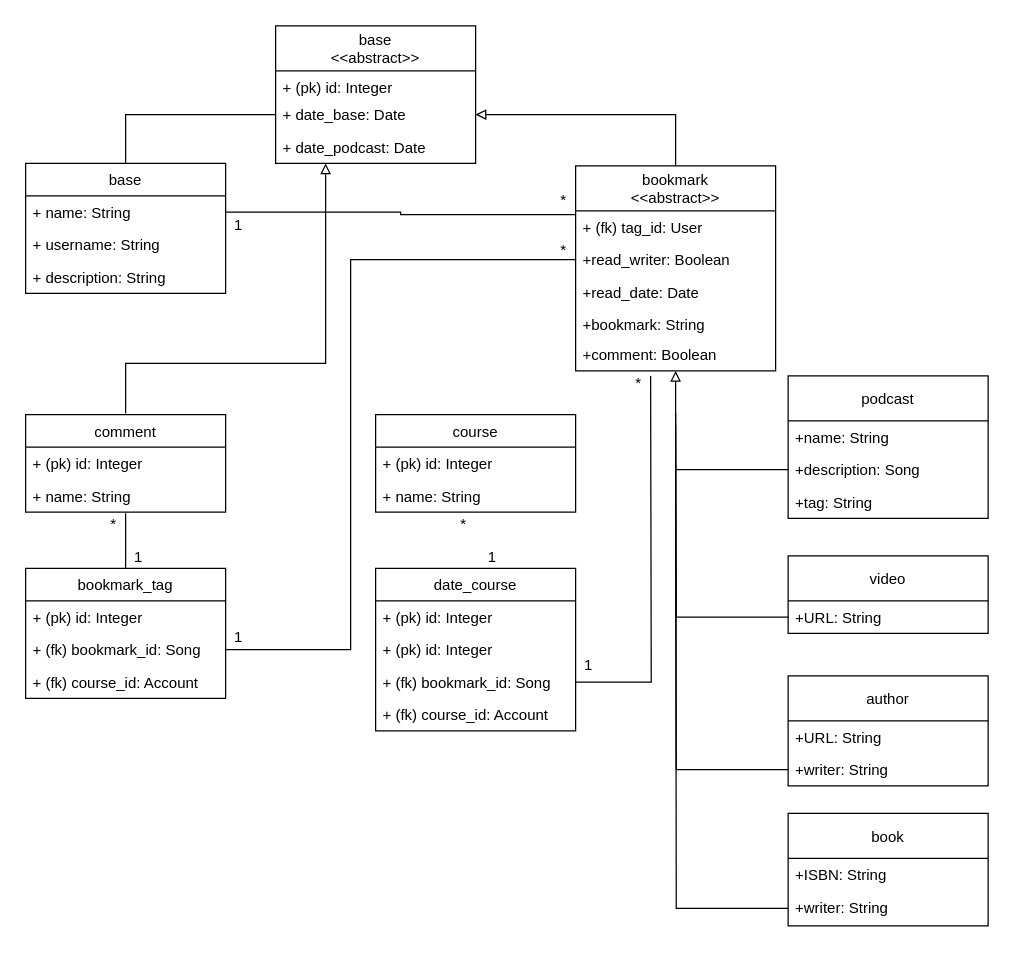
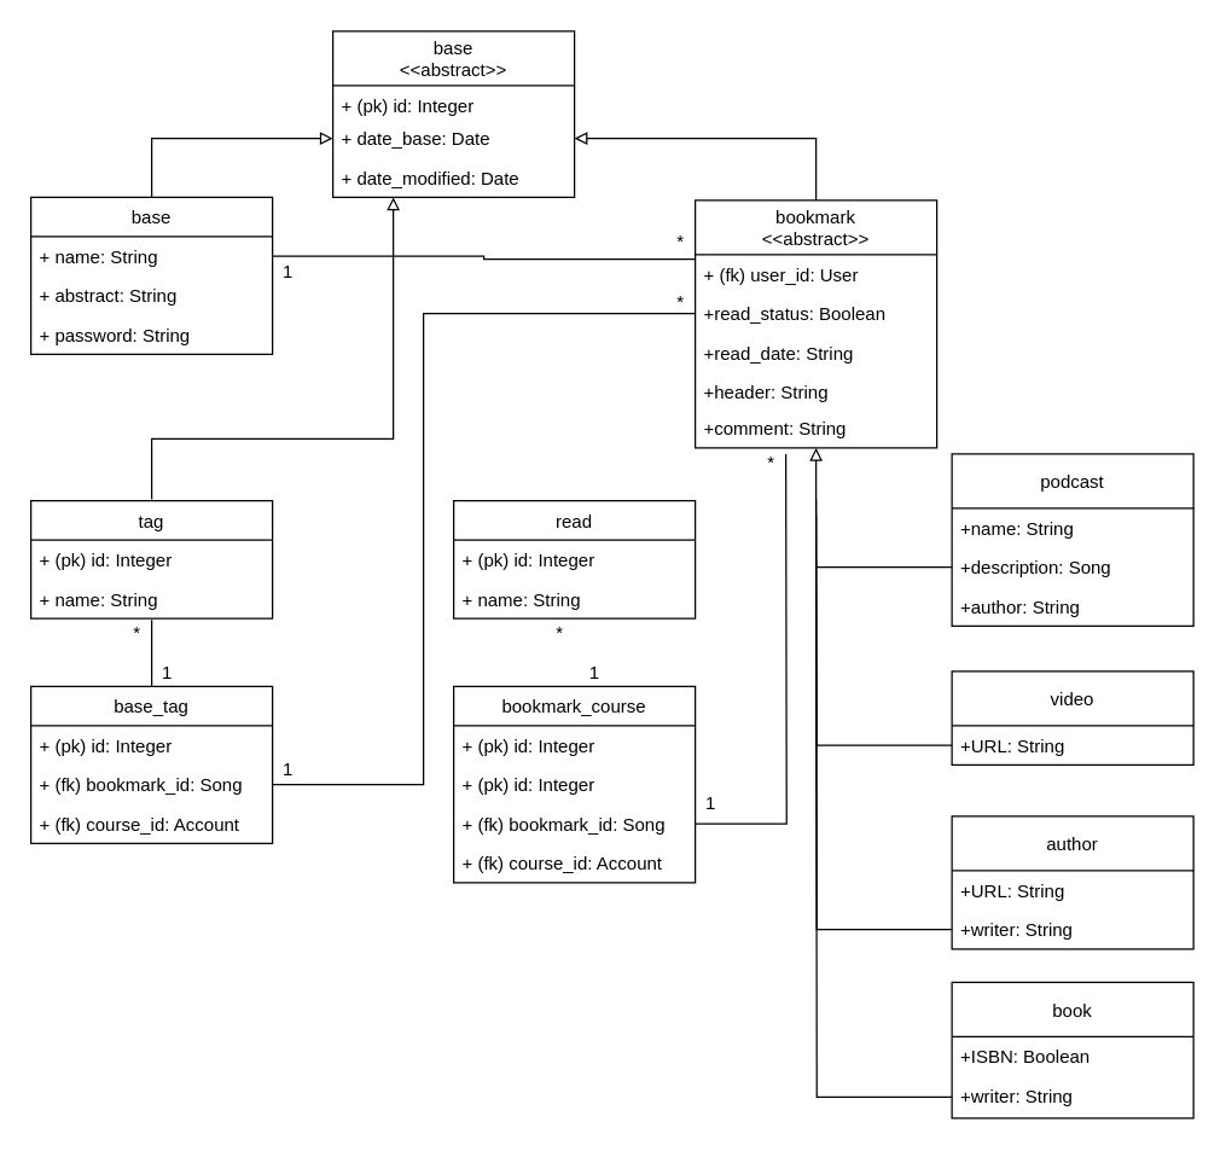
  <mxCell id="0" />
  <mxCell id="1" parent="0" />
- <mxCell id="2" style="edgeStyle=orthogonalEdgeStyle;rounded=0;orthogonalLoop=1;jettySize=auto;html=1;entryX=0;entryY=0.5;entryDx=0;entryDy=0;endArrow=none;endFill=0;" edge="1" parent="1" source="3" target="9"><mxGeometry relative="1" as="geometry" /></mxCell>
+ <mxCell id="2" style="edgeStyle=orthogonalEdgeStyle;rounded=0;orthogonalLoop=1;jettySize=auto;html=1;entryX=0;entryY=0.5;entryDx=0;entryDy=0;endArrow=block;endFill=0;" edge="1" parent="1" source="3" target="9"><mxGeometry relative="1" as="geometry" /></mxCell>
  <mxCell id="3" value="base" style="swimlane;fontStyle=0;childLayout=stackLayout;horizontal=1;startSize=26;fillColor=none;horizontalStack=0;resizeParent=1;resizeParentMax=0;resizeLast=0;collapsible=1;marginBottom=0;" parent="1" vertex="1"><mxGeometry x="20" y="130" width="160" height="104" as="geometry"><mxRectangle x="270" y="35" width="70" height="26" as="alternateBounds" /></mxGeometry></mxCell>
  <mxCell id="4" value="+ name: String" style="text;strokeColor=none;fillColor=none;align=left;verticalAlign=top;spacingLeft=4;spacingRight=4;overflow=hidden;rotatable=0;points=[[0,0.5],[1,0.5]];portConstraint=eastwest;" parent="3" vertex="1"><mxGeometry y="26" width="160" height="26" as="geometry" /></mxCell>
- <mxCell id="5" value="+ username: String" style="text;strokeColor=none;fillColor=none;align=left;verticalAlign=top;spacingLeft=4;spacingRight=4;overflow=hidden;rotatable=0;points=[[0,0.5],[1,0.5]];portConstraint=eastwest;" parent="3" vertex="1"><mxGeometry y="52" width="160" height="26" as="geometry" /></mxCell>
- <mxCell id="6" value="+ description: String" style="text;strokeColor=none;fillColor=none;align=left;verticalAlign=top;spacingLeft=4;spacingRight=4;overflow=hidden;rotatable=0;points=[[0,0.5],[1,0.5]];portConstraint=eastwest;" parent="3" vertex="1"><mxGeometry y="78" width="160" height="26" as="geometry" /></mxCell>
+ <mxCell id="5" value="+ abstract: String" style="text;strokeColor=none;fillColor=none;align=left;verticalAlign=top;spacingLeft=4;spacingRight=4;overflow=hidden;rotatable=0;points=[[0,0.5],[1,0.5]];portConstraint=eastwest;" parent="3" vertex="1"><mxGeometry y="52" width="160" height="26" as="geometry" /></mxCell>
+ <mxCell id="6" value="+ password: String" style="text;strokeColor=none;fillColor=none;align=left;verticalAlign=top;spacingLeft=4;spacingRight=4;overflow=hidden;rotatable=0;points=[[0,0.5],[1,0.5]];portConstraint=eastwest;" parent="3" vertex="1"><mxGeometry y="78" width="160" height="26" as="geometry" /></mxCell>
  <mxCell id="7" value="base&#10;&lt;&lt;abstract&gt;&gt;" style="swimlane;fontStyle=0;childLayout=stackLayout;horizontal=1;startSize=36;fillColor=none;horizontalStack=0;resizeParent=1;resizeParentMax=0;resizeLast=0;collapsible=1;marginBottom=0;" parent="1" vertex="1"><mxGeometry x="220" y="20" width="160" height="110" as="geometry"><mxRectangle x="270" y="35" width="70" height="26" as="alternateBounds" /></mxGeometry></mxCell>
  <mxCell id="8" value="+ (pk) id: Integer&#10;" style="text;strokeColor=none;fillColor=none;align=left;verticalAlign=top;spacingLeft=4;spacingRight=4;overflow=hidden;rotatable=0;points=[[0,0.5],[1,0.5]];portConstraint=eastwest;" parent="7" vertex="1"><mxGeometry y="36" width="160" height="22" as="geometry" /></mxCell>
  <mxCell id="9" value="+ date_base: Date" style="text;strokeColor=none;fillColor=none;align=left;verticalAlign=top;spacingLeft=4;spacingRight=4;overflow=hidden;rotatable=0;points=[[0,0.5],[1,0.5]];portConstraint=eastwest;" parent="7" vertex="1"><mxGeometry y="58" width="160" height="26" as="geometry" /></mxCell>
- <mxCell id="10" value="+ date_podcast: Date" style="text;strokeColor=none;fillColor=none;align=left;verticalAlign=top;spacingLeft=4;spacingRight=4;overflow=hidden;rotatable=0;points=[[0,0.5],[1,0.5]];portConstraint=eastwest;" parent="7" vertex="1"><mxGeometry y="84" width="160" height="26" as="geometry" /></mxCell>
+ <mxCell id="10" value="+ date_modified: Date" style="text;strokeColor=none;fillColor=none;align=left;verticalAlign=top;spacingLeft=4;spacingRight=4;overflow=hidden;rotatable=0;points=[[0,0.5],[1,0.5]];portConstraint=eastwest;" parent="7" vertex="1"><mxGeometry y="84" width="160" height="26" as="geometry" /></mxCell>
  <mxCell id="11" style="edgeStyle=orthogonalEdgeStyle;rounded=0;orthogonalLoop=1;jettySize=auto;html=1;entryX=1;entryY=0.5;entryDx=0;entryDy=0;endArrow=block;endFill=0;" edge="1" parent="1" source="12" target="9"><mxGeometry relative="1" as="geometry" /></mxCell>
  <mxCell id="12" value="bookmark&#10;&lt;&lt;abstract&gt;&gt;" style="swimlane;fontStyle=0;childLayout=stackLayout;horizontal=1;startSize=36;fillColor=none;horizontalStack=0;resizeParent=1;resizeParentMax=0;resizeLast=0;collapsible=1;marginBottom=0;" vertex="1" parent="1"><mxGeometry x="460" y="132" width="160" height="164" as="geometry"><mxRectangle x="270" y="35" width="70" height="26" as="alternateBounds" /></mxGeometry></mxCell>
- <mxCell id="13" value="+ (fk) tag_id: User" style="text;strokeColor=none;fillColor=none;align=left;verticalAlign=top;spacingLeft=4;spacingRight=4;overflow=hidden;rotatable=0;points=[[0,0.5],[1,0.5]];portConstraint=eastwest;" vertex="1" parent="12"><mxGeometry y="36" width="160" height="26" as="geometry" /></mxCell>
- <mxCell id="14" value="+read_writer: Boolean" style="text;strokeColor=none;fillColor=none;align=left;verticalAlign=top;spacingLeft=4;spacingRight=4;overflow=hidden;rotatable=0;points=[[0,0.5],[1,0.5]];portConstraint=eastwest;" vertex="1" parent="12"><mxGeometry y="62" width="160" height="26" as="geometry" /></mxCell>
- <mxCell id="15" value="+read_date: Date" style="text;strokeColor=none;fillColor=none;align=left;verticalAlign=top;spacingLeft=4;spacingRight=4;overflow=hidden;rotatable=0;points=[[0,0.5],[1,0.5]];portConstraint=eastwest;" vertex="1" parent="12"><mxGeometry y="88" width="160" height="26" as="geometry" /></mxCell>
- <mxCell id="16" value="+bookmark: String" style="text;strokeColor=none;fillColor=none;align=left;verticalAlign=top;spacingLeft=4;spacingRight=4;overflow=hidden;rotatable=0;points=[[0,0.5],[1,0.5]];portConstraint=eastwest;" vertex="1" parent="12"><mxGeometry y="114" width="160" height="24" as="geometry" /></mxCell>
- <mxCell id="17" value="+comment: Boolean" style="text;strokeColor=none;fillColor=none;align=left;verticalAlign=top;spacingLeft=4;spacingRight=4;overflow=hidden;rotatable=0;points=[[0,0.5],[1,0.5]];portConstraint=eastwest;" vertex="1" parent="12"><mxGeometry y="138" width="160" height="26" as="geometry" /></mxCell>
- <mxCell id="18" value="date_course" style="swimlane;fontStyle=0;childLayout=stackLayout;horizontal=1;startSize=26;fillColor=none;horizontalStack=0;resizeParent=1;resizeParentMax=0;resizeLast=0;collapsible=1;marginBottom=0;" vertex="1" parent="1"><mxGeometry x="300" y="454" width="160" height="130" as="geometry"><mxRectangle x="270" y="35" width="70" height="26" as="alternateBounds" /></mxGeometry></mxCell>
+ <mxCell id="13" value="+ (fk) user_id: User" style="text;strokeColor=none;fillColor=none;align=left;verticalAlign=top;spacingLeft=4;spacingRight=4;overflow=hidden;rotatable=0;points=[[0,0.5],[1,0.5]];portConstraint=eastwest;" vertex="1" parent="12"><mxGeometry y="36" width="160" height="26" as="geometry" /></mxCell>
+ <mxCell id="14" value="+read_status: Boolean" style="text;strokeColor=none;fillColor=none;align=left;verticalAlign=top;spacingLeft=4;spacingRight=4;overflow=hidden;rotatable=0;points=[[0,0.5],[1,0.5]];portConstraint=eastwest;" vertex="1" parent="12"><mxGeometry y="62" width="160" height="26" as="geometry" /></mxCell>
+ <mxCell id="15" value="+read_date: String" style="text;strokeColor=none;fillColor=none;align=left;verticalAlign=top;spacingLeft=4;spacingRight=4;overflow=hidden;rotatable=0;points=[[0,0.5],[1,0.5]];portConstraint=eastwest;" vertex="1" parent="12"><mxGeometry y="88" width="160" height="26" as="geometry" /></mxCell>
+ <mxCell id="16" value="+header: String" style="text;strokeColor=none;fillColor=none;align=left;verticalAlign=top;spacingLeft=4;spacingRight=4;overflow=hidden;rotatable=0;points=[[0,0.5],[1,0.5]];portConstraint=eastwest;" vertex="1" parent="12"><mxGeometry y="114" width="160" height="24" as="geometry" /></mxCell>
+ <mxCell id="17" value="+comment: String" style="text;strokeColor=none;fillColor=none;align=left;verticalAlign=top;spacingLeft=4;spacingRight=4;overflow=hidden;rotatable=0;points=[[0,0.5],[1,0.5]];portConstraint=eastwest;" vertex="1" parent="12"><mxGeometry y="138" width="160" height="26" as="geometry" /></mxCell>
+ <mxCell id="18" value="bookmark_course" style="swimlane;fontStyle=0;childLayout=stackLayout;horizontal=1;startSize=26;fillColor=none;horizontalStack=0;resizeParent=1;resizeParentMax=0;resizeLast=0;collapsible=1;marginBottom=0;" vertex="1" parent="1"><mxGeometry x="300" y="454" width="160" height="130" as="geometry"><mxRectangle x="270" y="35" width="70" height="26" as="alternateBounds" /></mxGeometry></mxCell>
  <mxCell id="19" value="+ (pk) id: Integer&#10;" style="text;strokeColor=none;fillColor=none;align=left;verticalAlign=top;spacingLeft=4;spacingRight=4;overflow=hidden;rotatable=0;points=[[0,0.5],[1,0.5]];portConstraint=eastwest;" vertex="1" parent="18"><mxGeometry y="26" width="160" height="26" as="geometry" /></mxCell>
  <mxCell id="20" value="+ (pk) id: Integer&#10;" style="text;strokeColor=none;fillColor=none;align=left;verticalAlign=top;spacingLeft=4;spacingRight=4;overflow=hidden;rotatable=0;points=[[0,0.5],[1,0.5]];portConstraint=eastwest;" vertex="1" parent="18"><mxGeometry y="52" width="160" height="26" as="geometry" /></mxCell>
  <mxCell id="21" value="+ (fk) bookmark_id: Song" style="text;strokeColor=none;fillColor=none;align=left;verticalAlign=top;spacingLeft=4;spacingRight=4;overflow=hidden;rotatable=0;points=[[0,0.5],[1,0.5]];portConstraint=eastwest;" vertex="1" parent="18"><mxGeometry y="78" width="160" height="26" as="geometry" /></mxCell>
  <mxCell id="22" value="+ (fk) course_id: Account" style="text;strokeColor=none;fillColor=none;align=left;verticalAlign=top;spacingLeft=4;spacingRight=4;overflow=hidden;rotatable=0;points=[[0,0.5],[1,0.5]];portConstraint=eastwest;" vertex="1" parent="18"><mxGeometry y="104" width="160" height="26" as="geometry" /></mxCell>
- <mxCell id="23" value="course" style="swimlane;fontStyle=0;childLayout=stackLayout;horizontal=1;startSize=26;fillColor=none;horizontalStack=0;resizeParent=1;resizeParentMax=0;resizeLast=0;collapsible=1;marginBottom=0;" vertex="1" parent="1"><mxGeometry x="300" y="331" width="160" height="78" as="geometry"><mxRectangle x="270" y="35" width="70" height="26" as="alternateBounds" /></mxGeometry></mxCell>
+ <mxCell id="23" value="read" style="swimlane;fontStyle=0;childLayout=stackLayout;horizontal=1;startSize=26;fillColor=none;horizontalStack=0;resizeParent=1;resizeParentMax=0;resizeLast=0;collapsible=1;marginBottom=0;" vertex="1" parent="1"><mxGeometry x="300" y="331" width="160" height="78" as="geometry"><mxRectangle x="270" y="35" width="70" height="26" as="alternateBounds" /></mxGeometry></mxCell>
  <mxCell id="24" value="+ (pk) id: Integer&#10;" style="text;strokeColor=none;fillColor=none;align=left;verticalAlign=top;spacingLeft=4;spacingRight=4;overflow=hidden;rotatable=0;points=[[0,0.5],[1,0.5]];portConstraint=eastwest;" vertex="1" parent="23"><mxGeometry y="26" width="160" height="26" as="geometry" /></mxCell>
  <mxCell id="25" value="+ name: String" style="text;strokeColor=none;fillColor=none;align=left;verticalAlign=top;spacingLeft=4;spacingRight=4;overflow=hidden;rotatable=0;points=[[0,0.5],[1,0.5]];portConstraint=eastwest;" vertex="1" parent="23"><mxGeometry y="52" width="160" height="26" as="geometry" /></mxCell>
- <mxCell id="26" value="comment" style="swimlane;fontStyle=0;childLayout=stackLayout;horizontal=1;startSize=26;fillColor=none;horizontalStack=0;resizeParent=1;resizeParentMax=0;resizeLast=0;collapsible=1;marginBottom=0;" vertex="1" parent="1"><mxGeometry x="20" y="331" width="160" height="78" as="geometry"><mxRectangle x="270" y="35" width="70" height="26" as="alternateBounds" /></mxGeometry></mxCell>
+ <mxCell id="26" value="tag" style="swimlane;fontStyle=0;childLayout=stackLayout;horizontal=1;startSize=26;fillColor=none;horizontalStack=0;resizeParent=1;resizeParentMax=0;resizeLast=0;collapsible=1;marginBottom=0;" vertex="1" parent="1"><mxGeometry x="20" y="331" width="160" height="78" as="geometry"><mxRectangle x="270" y="35" width="70" height="26" as="alternateBounds" /></mxGeometry></mxCell>
  <mxCell id="27" value="+ (pk) id: Integer&#10;" style="text;strokeColor=none;fillColor=none;align=left;verticalAlign=top;spacingLeft=4;spacingRight=4;overflow=hidden;rotatable=0;points=[[0,0.5],[1,0.5]];portConstraint=eastwest;" vertex="1" parent="26"><mxGeometry y="26" width="160" height="26" as="geometry" /></mxCell>
  <mxCell id="28" value="+ name: String" style="text;strokeColor=none;fillColor=none;align=left;verticalAlign=top;spacingLeft=4;spacingRight=4;overflow=hidden;rotatable=0;points=[[0,0.5],[1,0.5]];portConstraint=eastwest;" vertex="1" parent="26"><mxGeometry y="52" width="160" height="26" as="geometry" /></mxCell>
  <mxCell id="29" style="edgeStyle=elbowEdgeStyle;rounded=0;orthogonalLoop=1;jettySize=auto;html=1;exitX=0.5;exitY=0;exitDx=0;exitDy=0;entryX=0.5;entryY=1.038;entryDx=0;entryDy=0;entryPerimeter=0;endArrow=none;endFill=0;" edge="1" parent="1" source="30" target="28"><mxGeometry relative="1" as="geometry" /></mxCell>
- <mxCell id="30" value="bookmark_tag" style="swimlane;fontStyle=0;childLayout=stackLayout;horizontal=1;startSize=26;fillColor=none;horizontalStack=0;resizeParent=1;resizeParentMax=0;resizeLast=0;collapsible=1;marginBottom=0;" vertex="1" parent="1"><mxGeometry x="20" y="454" width="160" height="104" as="geometry"><mxRectangle x="270" y="35" width="70" height="26" as="alternateBounds" /></mxGeometry></mxCell>
+ <mxCell id="30" value="base_tag" style="swimlane;fontStyle=0;childLayout=stackLayout;horizontal=1;startSize=26;fillColor=none;horizontalStack=0;resizeParent=1;resizeParentMax=0;resizeLast=0;collapsible=1;marginBottom=0;" vertex="1" parent="1"><mxGeometry x="20" y="454" width="160" height="104" as="geometry"><mxRectangle x="270" y="35" width="70" height="26" as="alternateBounds" /></mxGeometry></mxCell>
  <mxCell id="31" value="+ (pk) id: Integer&#10;" style="text;strokeColor=none;fillColor=none;align=left;verticalAlign=top;spacingLeft=4;spacingRight=4;overflow=hidden;rotatable=0;points=[[0,0.5],[1,0.5]];portConstraint=eastwest;" vertex="1" parent="30"><mxGeometry y="26" width="160" height="26" as="geometry" /></mxCell>
  <mxCell id="32" value="+ (fk) bookmark_id: Song" style="text;strokeColor=none;fillColor=none;align=left;verticalAlign=top;spacingLeft=4;spacingRight=4;overflow=hidden;rotatable=0;points=[[0,0.5],[1,0.5]];portConstraint=eastwest;" vertex="1" parent="30"><mxGeometry y="52" width="160" height="26" as="geometry" /></mxCell>
  <mxCell id="33" value="+ (fk) course_id: Account" style="text;strokeColor=none;fillColor=none;align=left;verticalAlign=top;spacingLeft=4;spacingRight=4;overflow=hidden;rotatable=0;points=[[0,0.5],[1,0.5]];portConstraint=eastwest;" vertex="1" parent="30"><mxGeometry y="78" width="160" height="26" as="geometry" /></mxCell>
  <mxCell id="34" style="edgeStyle=orthogonalEdgeStyle;rounded=0;orthogonalLoop=1;jettySize=auto;html=1;exitX=1;exitY=0.5;exitDx=0;exitDy=0;endArrow=block;endFill=0;" edge="1" parent="30" source="32" target="32"><mxGeometry relative="1" as="geometry" /></mxCell>
  <mxCell id="35" value="book" style="swimlane;fontStyle=0;childLayout=stackLayout;horizontal=1;startSize=36;fillColor=none;horizontalStack=0;resizeParent=1;resizeParentMax=0;resizeLast=0;collapsible=1;marginBottom=0;" vertex="1" parent="1"><mxGeometry x="630" y="650" width="160" height="90" as="geometry"><mxRectangle x="270" y="35" width="70" height="26" as="alternateBounds" /></mxGeometry></mxCell>
- <mxCell id="36" value="+ISBN: String" style="text;strokeColor=none;fillColor=none;align=left;verticalAlign=top;spacingLeft=4;spacingRight=4;overflow=hidden;rotatable=0;points=[[0,0.5],[1,0.5]];portConstraint=eastwest;" vertex="1" parent="35"><mxGeometry y="36" width="160" height="26" as="geometry" /></mxCell>
+ <mxCell id="36" value="+ISBN: Boolean" style="text;strokeColor=none;fillColor=none;align=left;verticalAlign=top;spacingLeft=4;spacingRight=4;overflow=hidden;rotatable=0;points=[[0,0.5],[1,0.5]];portConstraint=eastwest;" vertex="1" parent="35"><mxGeometry y="36" width="160" height="26" as="geometry" /></mxCell>
  <mxCell id="37" value="+writer: String" style="text;strokeColor=none;fillColor=none;align=left;verticalAlign=top;spacingLeft=4;spacingRight=4;overflow=hidden;rotatable=0;points=[[0,0.5],[1,0.5]];portConstraint=eastwest;" vertex="1" parent="35"><mxGeometry y="62" width="160" height="28" as="geometry" /></mxCell>
  <mxCell id="38" value="video" style="swimlane;fontStyle=0;childLayout=stackLayout;horizontal=1;startSize=36;fillColor=none;horizontalStack=0;resizeParent=1;resizeParentMax=0;resizeLast=0;collapsible=1;marginBottom=0;" vertex="1" parent="1"><mxGeometry x="630" y="444" width="160" height="62" as="geometry"><mxRectangle x="270" y="35" width="70" height="26" as="alternateBounds" /></mxGeometry></mxCell>
  <mxCell id="39" value="+URL: String" style="text;strokeColor=none;fillColor=none;align=left;verticalAlign=top;spacingLeft=4;spacingRight=4;overflow=hidden;rotatable=0;points=[[0,0.5],[1,0.5]];portConstraint=eastwest;" vertex="1" parent="38"><mxGeometry y="36" width="160" height="26" as="geometry" /></mxCell>
  <mxCell id="40" value="podcast" style="swimlane;fontStyle=0;childLayout=stackLayout;horizontal=1;startSize=36;fillColor=none;horizontalStack=0;resizeParent=1;resizeParentMax=0;resizeLast=0;collapsible=1;marginBottom=0;" vertex="1" parent="1"><mxGeometry x="630" y="300" width="160" height="114" as="geometry"><mxRectangle x="270" y="35" width="70" height="26" as="alternateBounds" /></mxGeometry></mxCell>
  <mxCell id="41" value="+name: String" style="text;strokeColor=none;fillColor=none;align=left;verticalAlign=top;spacingLeft=4;spacingRight=4;overflow=hidden;rotatable=0;points=[[0,0.5],[1,0.5]];portConstraint=eastwest;" vertex="1" parent="40"><mxGeometry y="36" width="160" height="26" as="geometry" /></mxCell>
  <mxCell id="42" value="+description: Song" style="text;strokeColor=none;fillColor=none;align=left;verticalAlign=top;spacingLeft=4;spacingRight=4;overflow=hidden;rotatable=0;points=[[0,0.5],[1,0.5]];portConstraint=eastwest;" vertex="1" parent="40"><mxGeometry y="62" width="160" height="26" as="geometry" /></mxCell>
- <mxCell id="43" value="+tag: String" style="text;strokeColor=none;fillColor=none;align=left;verticalAlign=top;spacingLeft=4;spacingRight=4;overflow=hidden;rotatable=0;points=[[0,0.5],[1,0.5]];portConstraint=eastwest;" vertex="1" parent="40"><mxGeometry y="88" width="160" height="26" as="geometry" /></mxCell>
+ <mxCell id="43" value="+author: String" style="text;strokeColor=none;fillColor=none;align=left;verticalAlign=top;spacingLeft=4;spacingRight=4;overflow=hidden;rotatable=0;points=[[0,0.5],[1,0.5]];portConstraint=eastwest;" vertex="1" parent="40"><mxGeometry y="88" width="160" height="26" as="geometry" /></mxCell>
  <mxCell id="44" value="author" style="swimlane;fontStyle=0;childLayout=stackLayout;horizontal=1;startSize=36;fillColor=none;horizontalStack=0;resizeParent=1;resizeParentMax=0;resizeLast=0;collapsible=1;marginBottom=0;" vertex="1" parent="1"><mxGeometry x="630" y="540" width="160" height="88" as="geometry"><mxRectangle x="270" y="35" width="70" height="26" as="alternateBounds" /></mxGeometry></mxCell>
  <mxCell id="45" value="+URL: String" style="text;strokeColor=none;fillColor=none;align=left;verticalAlign=top;spacingLeft=4;spacingRight=4;overflow=hidden;rotatable=0;points=[[0,0.5],[1,0.5]];portConstraint=eastwest;" vertex="1" parent="44"><mxGeometry y="36" width="160" height="26" as="geometry" /></mxCell>
  <mxCell id="46" value="+writer: String" style="text;strokeColor=none;fillColor=none;align=left;verticalAlign=top;spacingLeft=4;spacingRight=4;overflow=hidden;rotatable=0;points=[[0,0.5],[1,0.5]];portConstraint=eastwest;" vertex="1" parent="44"><mxGeometry y="62" width="160" height="26" as="geometry" /></mxCell>
  <mxCell id="47" style="edgeStyle=orthogonalEdgeStyle;rounded=0;orthogonalLoop=1;jettySize=auto;html=1;endArrow=block;endFill=0;" edge="1" parent="1"><mxGeometry relative="1" as="geometry"><mxPoint x="100" y="330" as="sourcePoint" /><mxPoint x="260" y="130" as="targetPoint" /><Array as="points"><mxPoint x="100" y="290" /><mxPoint x="260" y="290" /></Array></mxGeometry></mxCell>
  <mxCell id="48" style="edgeStyle=orthogonalEdgeStyle;rounded=0;orthogonalLoop=1;jettySize=auto;html=1;exitX=0;exitY=0.5;exitDx=0;exitDy=0;endArrow=block;endFill=0;entryX=0.5;entryY=1;entryDx=0;entryDy=0;" edge="1" parent="1" source="42" target="12"><mxGeometry relative="1" as="geometry"><mxPoint x="540" y="330" as="targetPoint" /></mxGeometry></mxCell>
  <mxCell id="49" style="edgeStyle=orthogonalEdgeStyle;rounded=0;orthogonalLoop=1;jettySize=auto;html=1;endArrow=none;endFill=0;" edge="1" parent="1" source="39"><mxGeometry relative="1" as="geometry"><mxPoint x="540" y="370" as="targetPoint" /></mxGeometry></mxCell>
  <mxCell id="50" style="edgeStyle=orthogonalEdgeStyle;rounded=0;orthogonalLoop=1;jettySize=auto;html=1;endArrow=none;endFill=0;" edge="1" parent="1" source="46"><mxGeometry relative="1" as="geometry"><mxPoint x="540" y="340" as="targetPoint" /></mxGeometry></mxCell>
  <mxCell id="51" style="edgeStyle=orthogonalEdgeStyle;rounded=0;orthogonalLoop=1;jettySize=auto;html=1;endArrow=none;endFill=0;" edge="1" parent="1" source="37"><mxGeometry relative="1" as="geometry"><mxPoint x="540" y="330" as="targetPoint" /></mxGeometry></mxCell>
  <mxCell id="52" style="edgeStyle=orthogonalEdgeStyle;rounded=0;orthogonalLoop=1;jettySize=auto;html=1;endArrow=none;endFill=0;" edge="1" parent="1" source="21"><mxGeometry relative="1" as="geometry"><mxPoint x="520" y="300" as="targetPoint" /></mxGeometry></mxCell>
  <mxCell id="53" value="*" style="text;html=1;align=center;verticalAlign=middle;resizable=0;points=[];;autosize=1;" vertex="1" parent="1"><mxGeometry x="500" y="296" width="20" height="20" as="geometry" /></mxCell>
  <mxCell id="54" value="1" style="text;html=1;align=center;verticalAlign=middle;resizable=0;points=[];;autosize=1;direction=south;" vertex="1" parent="1"><mxGeometry x="460" y="522" width="20" height="20" as="geometry" /></mxCell>
  <mxCell id="55" style="edgeStyle=elbowEdgeStyle;rounded=0;orthogonalLoop=1;jettySize=auto;html=1;endArrow=none;endFill=0;entryX=0;entryY=0.5;entryDx=0;entryDy=0;" edge="1" parent="1" source="32" target="14"><mxGeometry relative="1" as="geometry"><mxPoint x="370" y="210" as="targetPoint" /><Array as="points"><mxPoint x="280" y="370" /></Array></mxGeometry></mxCell>
  <mxCell id="56" value="*" style="text;html=1;align=center;verticalAlign=middle;resizable=0;points=[];;autosize=1;" vertex="1" parent="1"><mxGeometry x="440" y="190" width="20" height="20" as="geometry" /></mxCell>
  <mxCell id="57" value="*" style="text;html=1;align=center;verticalAlign=middle;resizable=0;points=[];;autosize=1;" vertex="1" parent="1"><mxGeometry x="80" y="408.5" width="20" height="20" as="geometry" /></mxCell>
  <mxCell id="58" value="*" style="text;html=1;align=center;verticalAlign=middle;resizable=0;points=[];;autosize=1;" vertex="1" parent="1"><mxGeometry x="360" y="408.5" width="20" height="20" as="geometry" /></mxCell>
  <mxCell id="59" value="1" style="text;html=1;align=center;verticalAlign=middle;resizable=0;points=[];;autosize=1;" vertex="1" parent="1"><mxGeometry x="180" y="499" width="20" height="20" as="geometry" /></mxCell>
  <mxCell id="60" value="1" style="text;html=1;align=center;verticalAlign=middle;resizable=0;points=[];;autosize=1;direction=south;" vertex="1" parent="1"><mxGeometry x="383" y="434.5" width="20" height="20" as="geometry" /></mxCell>
  <mxCell id="61" value="1" style="text;html=1;align=center;verticalAlign=middle;resizable=0;points=[];;autosize=1;" vertex="1" parent="1"><mxGeometry x="100" y="434.5" width="20" height="20" as="geometry" /></mxCell>
  <mxCell id="62" style="edgeStyle=orthogonalEdgeStyle;rounded=0;orthogonalLoop=1;jettySize=auto;html=1;entryX=0;entryY=0.115;entryDx=0;entryDy=0;entryPerimeter=0;endArrow=none;endFill=0;" edge="1" parent="1" source="4" target="13"><mxGeometry relative="1" as="geometry" /></mxCell>
  <mxCell id="63" value="*" style="text;html=1;align=center;verticalAlign=middle;resizable=0;points=[];;autosize=1;" vertex="1" parent="1"><mxGeometry x="440" y="150" width="20" height="20" as="geometry" /></mxCell>
  <mxCell id="64" value="1" style="text;html=1;align=center;verticalAlign=middle;resizable=0;points=[];;autosize=1;" vertex="1" parent="1"><mxGeometry x="180" y="170" width="20" height="20" as="geometry" /></mxCell>
